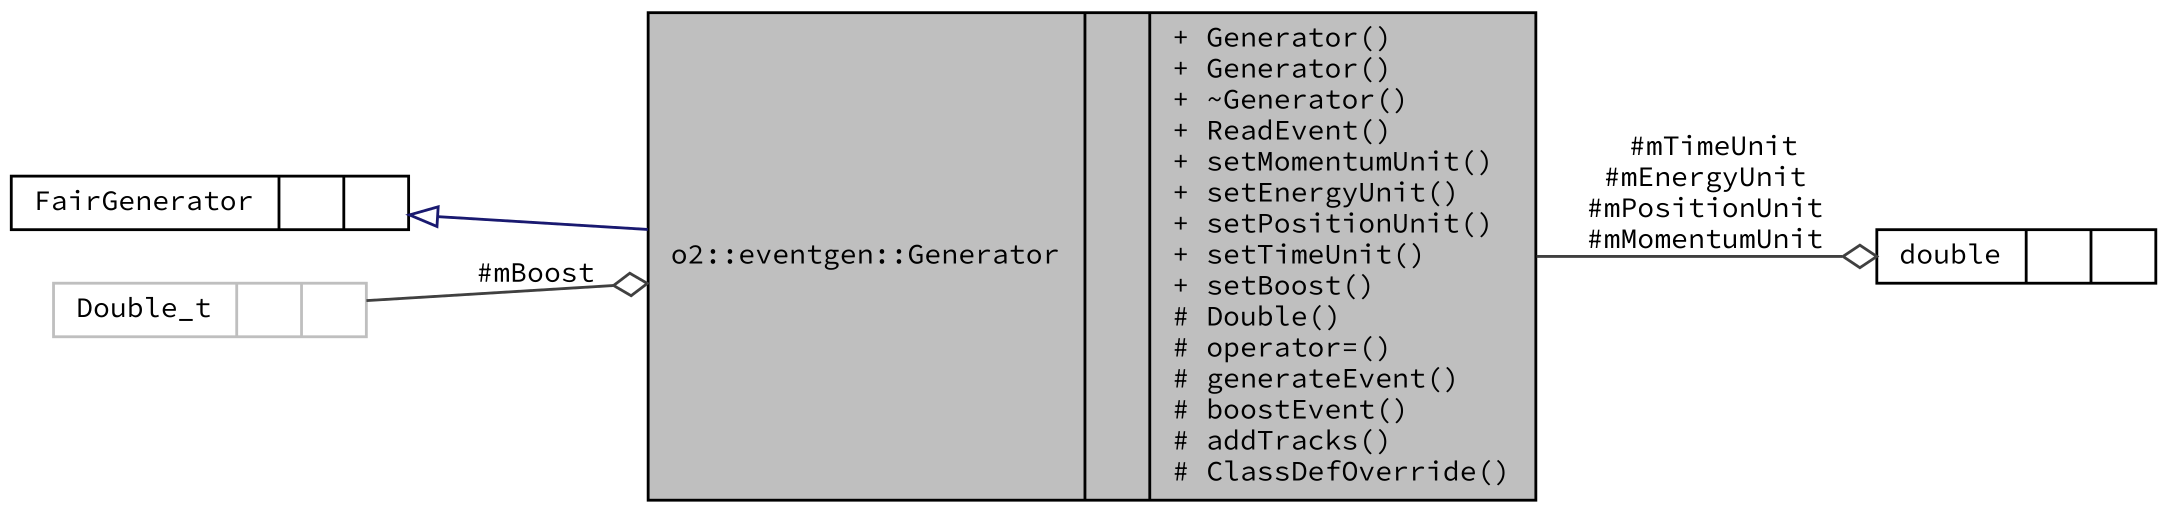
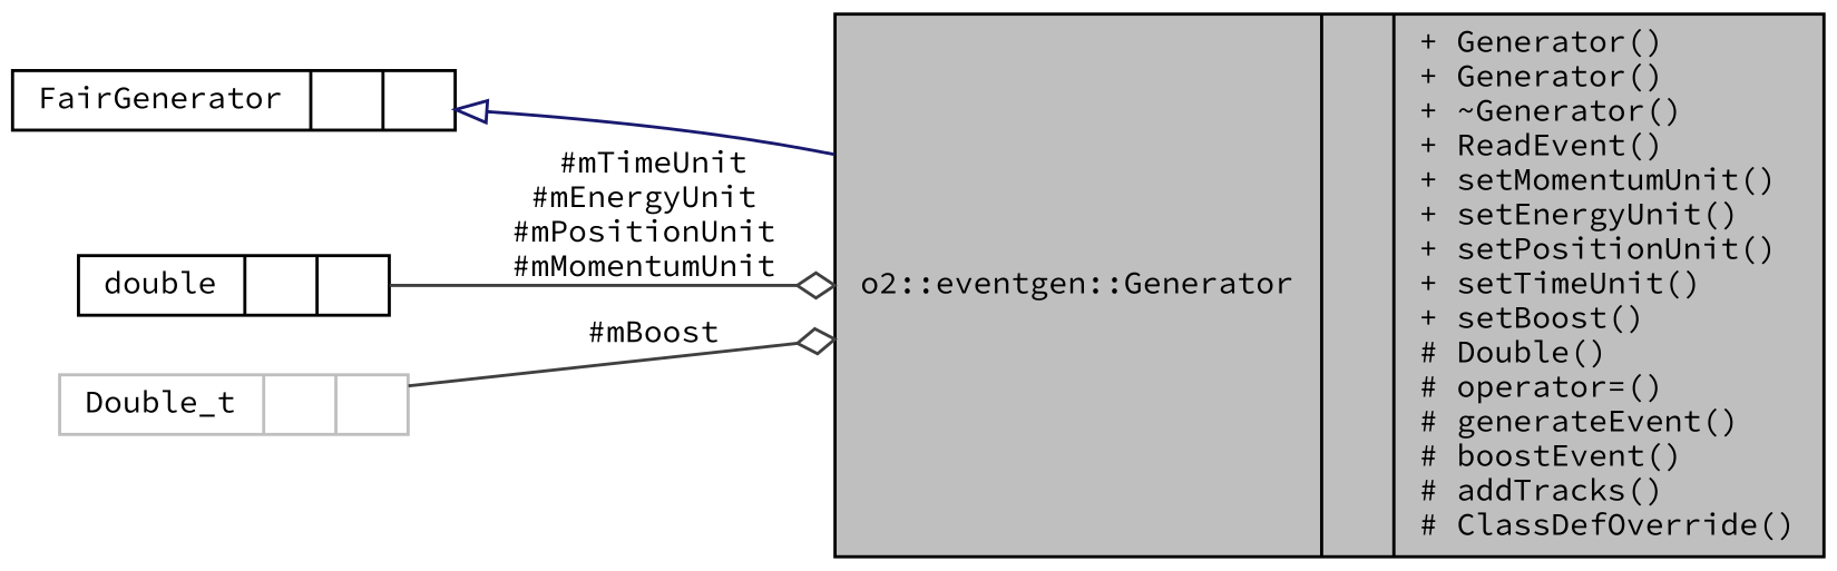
  digraph {
    fontname="Source Code Pro"
    rankdir=LR
    node [color=black fontname="Source Code Pro" fontsize=10 shape=record]
    edge [color=grey25 fontname="Source Code Pro" fontsize=10 labelfontname=Helvetica labelfontsize=10 style=solid arrowhead=odiamond]
    n1 [fillcolor=grey75 fontcolor=black height=0.2 label="{o2::eventgen::Generator\n||+ Generator()\l+ Generator()\l+ ~Generator()\l+ ReadEvent()\l+ setMomentumUnit()\l+ setEnergyUnit()\l+ setPositionUnit()\l+ setTimeUnit()\l+ setBoost()\l# Double()\l# operator=()\l# generateEvent()\l# boostEvent()\l# addTracks()\l# ClassDefOverride()\l}" style=filled width=0.4]
    n2 [height=0.2 label="{FairGenerator\n||}" width=0.4]
    n3 [height=0.2 label="{double\n||}" width=0.4]
    n4 [color=grey75 height=0.2 label="{Double_t\n||}" width=0.4]
    n2 -> n1 [arrowtail=onormal color=midnightblue dir=back arrowhead=""]
-   n1 -> n3 [label=" #mTimeUnit\n#mEnergyUnit\n#mPositionUnit\n#mMomentumUnit"]
+   n3 -> n1 [label=" #mTimeUnit\n#mEnergyUnit\n#mPositionUnit\n#mMomentumUnit"]
    n4 -> n1 [label=" #mBoost"]
  }
